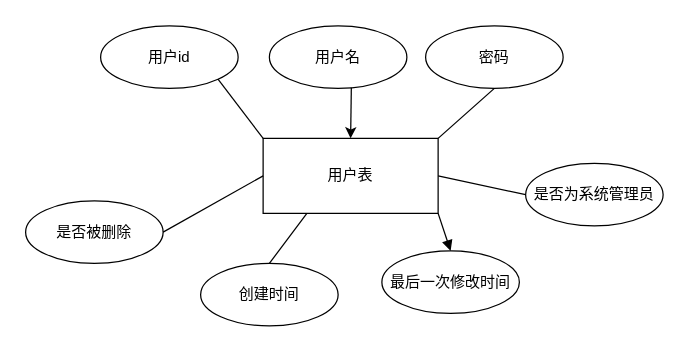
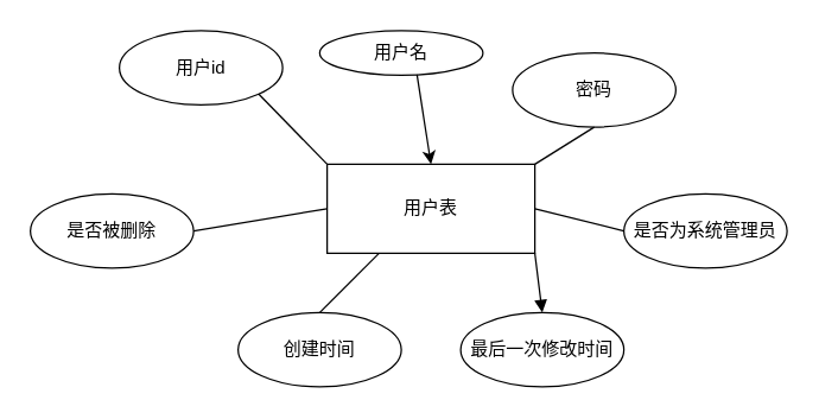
  <mxCell id="0" />
  <mxCell id="1" parent="0" />
- <mxCell id="2" value="用户表" style="rounded=0;whiteSpace=wrap;html=1;" vertex="1" parent="1"><mxGeometry x="210" y="110" width="140" height="60" as="geometry" /></mxCell>
+ <mxCell id="2" value="用户表" style="rounded=0;whiteSpace=wrap;html=1;" vertex="1" parent="1"><mxGeometry x="220" y="110" width="140" height="60" as="geometry" /></mxCell>
  <mxCell id="3" value="用户id" style="ellipse;whiteSpace=wrap;html=1;" vertex="1" parent="1"><mxGeometry x="80" y="20" width="110" height="50" as="geometry" /></mxCell>
- <mxCell id="4" value="用户名" style="ellipse;whiteSpace=wrap;html=1;" vertex="1" parent="1"><mxGeometry x="215" y="20" width="110" height="50" as="geometry" /></mxCell>
- <mxCell id="5" value="密码" style="ellipse;whiteSpace=wrap;html=1;" vertex="1" parent="1"><mxGeometry x="340" y="20" width="110" height="50" as="geometry" /></mxCell>
+ <mxCell id="4" value="用户名" style="ellipse;whiteSpace=wrap;html=1;" vertex="1" parent="1"><mxGeometry x="215" y="20" width="110" height="30" as="geometry" /></mxCell>
+ <mxCell id="5" value="密码" style="ellipse;whiteSpace=wrap;html=1;" vertex="1" parent="1"><mxGeometry x="345" y="35" width="110" height="50" as="geometry" /></mxCell>
  <mxCell id="6" value="是否为系统管理员" style="ellipse;whiteSpace=wrap;html=1;" vertex="1" parent="1"><mxGeometry x="420" y="130" width="110" height="50" as="geometry" /></mxCell>
- <mxCell id="7" value="是否被删除" style="ellipse;whiteSpace=wrap;html=1;" vertex="1" parent="1"><mxGeometry x="20" y="160" width="110" height="50" as="geometry" /></mxCell>
+ <mxCell id="7" value="是否被删除" style="ellipse;whiteSpace=wrap;html=1;" vertex="1" parent="1"><mxGeometry x="20" y="130" width="110" height="50" as="geometry" /></mxCell>
  <mxCell id="8" value="创建时间" style="ellipse;whiteSpace=wrap;html=1;" vertex="1" parent="1"><mxGeometry x="160" y="210" width="110" height="50" as="geometry" /></mxCell>
- <mxCell id="9" value="最后一次修改时间" style="ellipse;whiteSpace=wrap;html=1;" vertex="1" parent="1"><mxGeometry x="305" y="200" width="110" height="50" as="geometry" /></mxCell>
+ <mxCell id="9" value="最后一次修改时间" style="ellipse;whiteSpace=wrap;html=1;" vertex="1" parent="1"><mxGeometry x="310" y="210" width="110" height="50" as="geometry" /></mxCell>
  <mxCell id="10" value="" style="endArrow=none;html=1;rounded=0;entryX=0;entryY=0;entryDx=0;entryDy=0;exitX=1;exitY=1;exitDx=0;exitDy=0;" edge="1" parent="1" source="3" target="2"><mxGeometry width="50" height="50" relative="1" as="geometry"><mxPoint x="-20" y="260" as="sourcePoint" /><mxPoint x="30" y="210" as="targetPoint" /></mxGeometry></mxCell>
  <mxCell id="11" value="" style="endArrow=none;html=1;rounded=0;entryX=0;entryY=0.5;entryDx=0;entryDy=0;exitX=1;exitY=0.5;exitDx=0;exitDy=0;" edge="1" parent="1" source="7" target="2"><mxGeometry width="50" height="50" relative="1" as="geometry"><mxPoint x="-10" y="270" as="sourcePoint" /><mxPoint x="40" y="220" as="targetPoint" /></mxGeometry></mxCell>
  <mxCell id="12" value="" style="endArrow=classic;html=1;rounded=0;entryX=0.5;entryY=0;entryDx=0;entryDy=0;exitX=0.596;exitY=0.988;exitDx=0;exitDy=0;exitPerimeter=0;" edge="1" parent="1" source="4" target="2"><mxGeometry width="50" height="50" relative="1" as="geometry"><mxPoint x="0" y="280" as="sourcePoint" /><mxPoint x="50" y="230" as="targetPoint" /></mxGeometry></mxCell>
  <mxCell id="13" value="" style="endArrow=none;html=1;rounded=0;entryX=1;entryY=0;entryDx=0;entryDy=0;exitX=0.5;exitY=1;exitDx=0;exitDy=0;" edge="1" parent="1" source="5" target="2"><mxGeometry width="50" height="50" relative="1" as="geometry"><mxPoint x="10" y="290" as="sourcePoint" /><mxPoint x="60" y="240" as="targetPoint" /></mxGeometry></mxCell>
  <mxCell id="14" value="" style="endArrow=none;html=1;rounded=0;entryX=1;entryY=0.5;entryDx=0;entryDy=0;exitX=0;exitY=0.5;exitDx=0;exitDy=0;" edge="1" parent="1" source="6" target="2"><mxGeometry width="50" height="50" relative="1" as="geometry"><mxPoint x="20" y="300" as="sourcePoint" /><mxPoint x="70" y="250" as="targetPoint" /></mxGeometry></mxCell>
  <mxCell id="15" value="" style="endArrow=block;html=1;rounded=0;entryX=0.5;entryY=0;entryDx=0;entryDy=0;exitX=1;exitY=1;exitDx=0;exitDy=0;" edge="1" parent="1" source="2" target="9"><mxGeometry width="50" height="50" relative="1" as="geometry"><mxPoint x="30" y="310" as="sourcePoint" /><mxPoint x="80" y="260" as="targetPoint" /></mxGeometry></mxCell>
  <mxCell id="16" value="" style="endArrow=none;html=1;rounded=0;entryX=0.5;entryY=0;entryDx=0;entryDy=0;exitX=0.25;exitY=1;exitDx=0;exitDy=0;" edge="1" parent="1" source="2" target="8"><mxGeometry width="50" height="50" relative="1" as="geometry"><mxPoint x="40" y="320" as="sourcePoint" /><mxPoint x="90" y="270" as="targetPoint" /></mxGeometry></mxCell>
